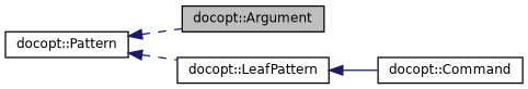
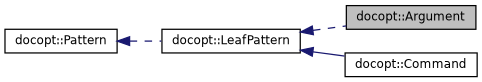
  digraph {
    rankdir=LR
    node [color=black fillcolor=white fontname=Helvetica fontsize=10 shape=record style=filled]
    edge [color=midnightblue dir=back fontname=Helvetica fontsize=10 labelfontname=Helvetica labelfontsize=10 style=dashed]
    n1 [fillcolor=grey75 fontcolor=black height=0.2 label="docopt::Argument" width=0.4]
    n2 [height=0.2 label="docopt::Command" width=0.4]
    n3 [height=0.2 label="docopt::LeafPattern" width=0.4]
    n4 [height=0.2 label="docopt::Pattern" width=0.4]
-   n4 -> n1
+   n3 -> n1
    n3 -> n2 [style=solid]
    n4 -> n3
  }
